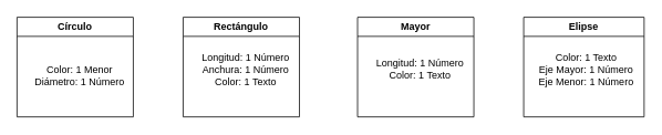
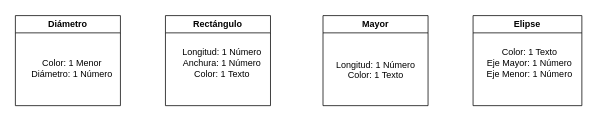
  <mxCell id="0" />
  <mxCell id="1" parent="0" />
- <mxCell id="2" value="Círculo" style="swimlane;whiteSpace=wrap;html=1;" vertex="1" parent="1"><mxGeometry x="20" y="20" width="140" height="120" as="geometry" /></mxCell>
+ <mxCell id="2" value="Diámetro" style="swimlane;whiteSpace=wrap;html=1;" vertex="1" parent="1"><mxGeometry x="20" y="20" width="140" height="120" as="geometry" /></mxCell>
  <mxCell id="3" value="Color: 1 Menor&lt;br/&gt;Diámetro: 1 Número" style="text;html=1;align=center;verticalAlign=middle;resizable=0;points=[];autosize=1;strokeColor=none;fillColor=none;" vertex="1" parent="2"><mxGeometry x="10" y="50" width="130" height="40" as="geometry" /></mxCell>
  <mxCell id="4" value="Rectángulo" style="swimlane;whiteSpace=wrap;html=1;startSize=23;" vertex="1" parent="1"><mxGeometry x="220" y="20" width="140" height="120" as="geometry" /></mxCell>
  <mxCell id="5" value="Longitud: 1 Número&lt;br/&gt;Anchura: 1 Número&lt;br/&gt;Color: 1 Texto&lt;br&gt;&amp;nbsp;" style="text;html=1;align=center;verticalAlign=middle;resizable=0;points=[];autosize=1;strokeColor=none;fillColor=none;" vertex="1" parent="4"><mxGeometry x="10" y="35" width="130" height="70" as="geometry" /></mxCell>
  <mxCell id="6" value="Mayor" style="swimlane;whiteSpace=wrap;html=1;" vertex="1" parent="1"><mxGeometry x="430" y="20" width="140" height="120" as="geometry" /></mxCell>
- <mxCell id="7" value="Longitud: 1 Número&lt;br/&gt;Color: 1 Texto&lt;br&gt;&amp;nbsp;" style="text;html=1;align=center;verticalAlign=middle;resizable=0;points=[];autosize=1;strokeColor=none;fillColor=none;" vertex="1" parent="6"><mxGeometry x="10" y="40" width="130" height="60" as="geometry" /></mxCell>
+ <mxCell id="7" value="Longitud: 1 Número&lt;br/&gt;Color: 1 Texto&lt;br&gt;&amp;nbsp;" style="text;html=1;align=center;verticalAlign=middle;resizable=0;points=[];autosize=1;strokeColor=none;fillColor=none;" vertex="1" parent="6"><mxGeometry x="5" y="50" width="130" height="60" as="geometry" /></mxCell>
  <mxCell id="8" value="Elipse" style="swimlane;whiteSpace=wrap;html=1;" vertex="1" parent="1"><mxGeometry x="630" y="20" width="145" height="120" as="geometry" /></mxCell>
  <mxCell id="9" value="Color: 1 Texto&lt;br/&gt;Eje Mayor: 1 Número&lt;br/&gt;Eje Menor: 1 Número&lt;br&gt;&amp;nbsp;" style="text;html=1;align=center;verticalAlign=middle;resizable=0;points=[];autosize=1;strokeColor=none;fillColor=none;" vertex="1" parent="8"><mxGeometry x="5" y="35" width="140" height="70" as="geometry" /></mxCell>
